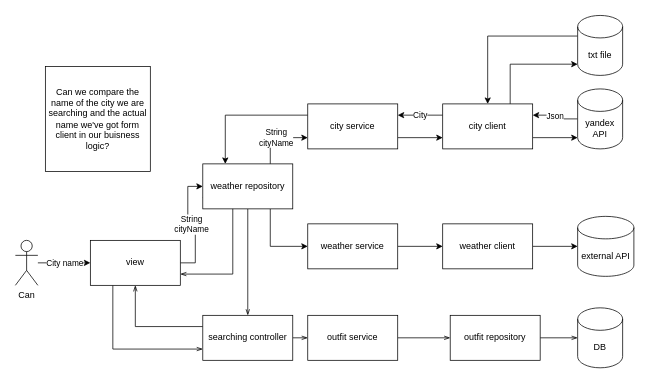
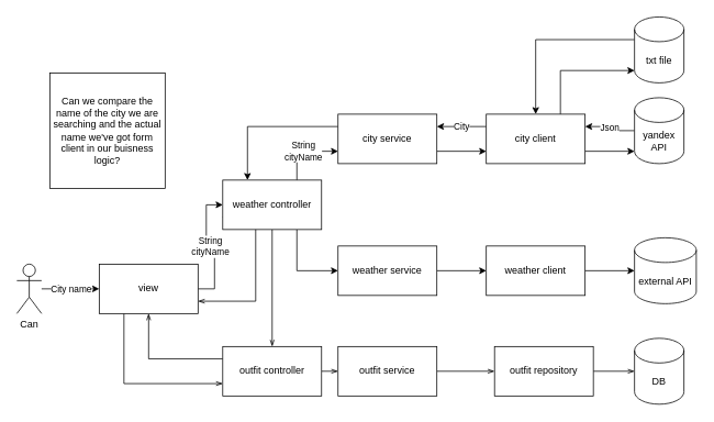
  <mxCell id="0" />
  <mxCell id="1" parent="0" />
  <mxCell id="2" value="Can" style="shape=umlActor;verticalLabelPosition=bottom;verticalAlign=top;html=1;outlineConnect=0;" vertex="1" parent="1"><mxGeometry x="20" y="320" width="30" height="60" as="geometry" /></mxCell>
  <mxCell id="3" value="String&lt;br&gt;cityName" style="edgeStyle=orthogonalEdgeStyle;rounded=0;orthogonalLoop=1;jettySize=auto;html=1;entryX=0;entryY=0.5;entryDx=0;entryDy=0;" edge="1" parent="1" source="5" target="10"><mxGeometry relative="1" as="geometry" /></mxCell>
  <mxCell id="4" style="edgeStyle=orthogonalEdgeStyle;rounded=0;sketch=0;orthogonalLoop=1;jettySize=auto;html=1;exitX=0.25;exitY=1;exitDx=0;exitDy=0;entryX=0;entryY=0.75;entryDx=0;entryDy=0;startArrow=none;startFill=0;endArrow=openThin;endFill=0;" edge="1" parent="1" source="5" target="32"><mxGeometry relative="1" as="geometry" /></mxCell>
  <mxCell id="5" value="view" style="rounded=0;whiteSpace=wrap;html=1;" vertex="1" parent="1"><mxGeometry x="120" y="320" width="120" height="60" as="geometry" /></mxCell>
  <mxCell id="6" value="String &lt;br&gt;cityName" style="edgeStyle=orthogonalEdgeStyle;rounded=0;orthogonalLoop=1;jettySize=auto;html=1;exitX=0.75;exitY=0;exitDx=0;exitDy=0;entryX=0;entryY=0.75;entryDx=0;entryDy=0;" edge="1" parent="1" source="10" target="15"><mxGeometry relative="1" as="geometry" /></mxCell>
  <mxCell id="7" style="edgeStyle=orthogonalEdgeStyle;rounded=0;orthogonalLoop=1;jettySize=auto;html=1;exitX=0.75;exitY=1;exitDx=0;exitDy=0;entryX=0;entryY=0.5;entryDx=0;entryDy=0;" edge="1" parent="1" source="10" target="17"><mxGeometry relative="1" as="geometry" /></mxCell>
  <mxCell id="8" style="edgeStyle=orthogonalEdgeStyle;rounded=0;sketch=0;orthogonalLoop=1;jettySize=auto;html=1;exitX=0.5;exitY=1;exitDx=0;exitDy=0;startArrow=none;startFill=0;endArrow=openThin;endFill=0;" edge="1" parent="1" source="10" target="32"><mxGeometry relative="1" as="geometry" /></mxCell>
  <mxCell id="9" style="edgeStyle=orthogonalEdgeStyle;rounded=0;sketch=0;orthogonalLoop=1;jettySize=auto;html=1;exitX=0;exitY=0.75;exitDx=0;exitDy=0;entryX=1;entryY=0.75;entryDx=0;entryDy=0;startArrow=none;startFill=0;endArrow=openThin;endFill=0;" edge="1" parent="1" source="10" target="5"><mxGeometry relative="1" as="geometry"><Array as="points"><mxPoint x="310" y="263" /><mxPoint x="310" y="365" /></Array></mxGeometry></mxCell>
- <mxCell id="10" value="weather repository" style="rounded=0;whiteSpace=wrap;html=1;" vertex="1" parent="1"><mxGeometry x="270" y="218" width="120" height="60" as="geometry" /></mxCell>
+ <mxCell id="10" value="weather controller" style="rounded=0;whiteSpace=wrap;html=1;" vertex="1" parent="1"><mxGeometry x="270" y="218" width="120" height="60" as="geometry" /></mxCell>
  <mxCell id="11" value="" style="endArrow=classic;html=1;entryX=0;entryY=0.5;entryDx=0;entryDy=0;" edge="1" parent="1" source="2" target="5"><mxGeometry relative="1" as="geometry"><mxPoint x="60" y="450" as="sourcePoint" /><mxPoint x="160" y="450" as="targetPoint" /><Array as="points"><mxPoint x="80" y="350" /></Array></mxGeometry></mxCell>
  <mxCell id="12" value="City name" style="edgeLabel;resizable=0;html=1;align=center;verticalAlign=middle;" connectable="0" vertex="1" parent="11"><mxGeometry relative="1" as="geometry" /></mxCell>
  <mxCell id="13" style="edgeStyle=orthogonalEdgeStyle;rounded=0;sketch=0;orthogonalLoop=1;jettySize=auto;html=1;exitX=1;exitY=0.75;exitDx=0;exitDy=0;entryX=0;entryY=0.75;entryDx=0;entryDy=0;startArrow=none;startFill=0;" edge="1" parent="1" source="15" target="21"><mxGeometry relative="1" as="geometry" /></mxCell>
  <mxCell id="14" style="edgeStyle=orthogonalEdgeStyle;rounded=0;sketch=0;orthogonalLoop=1;jettySize=auto;html=1;exitX=0;exitY=0.25;exitDx=0;exitDy=0;entryX=0.25;entryY=0;entryDx=0;entryDy=0;startArrow=none;startFill=0;" edge="1" parent="1" source="15" target="10"><mxGeometry relative="1" as="geometry" /></mxCell>
  <mxCell id="15" value="city service" style="rounded=0;whiteSpace=wrap;html=1;" vertex="1" parent="1"><mxGeometry x="410" y="138" width="120" height="60" as="geometry" /></mxCell>
  <mxCell id="16" style="edgeStyle=orthogonalEdgeStyle;rounded=0;orthogonalLoop=1;jettySize=auto;html=1;exitX=1;exitY=0.5;exitDx=0;exitDy=0;entryX=0;entryY=0.5;entryDx=0;entryDy=0;sketch=0;" edge="1" parent="1" source="17" target="23"><mxGeometry relative="1" as="geometry" /></mxCell>
  <mxCell id="17" value="weather service" style="rounded=0;whiteSpace=wrap;html=1;" vertex="1" parent="1"><mxGeometry x="410" y="298" width="120" height="60" as="geometry" /></mxCell>
  <mxCell id="18" style="edgeStyle=orthogonalEdgeStyle;rounded=0;sketch=0;orthogonalLoop=1;jettySize=auto;html=1;exitX=1;exitY=0.75;exitDx=0;exitDy=0;entryX=0;entryY=1;entryDx=0;entryDy=-15;entryPerimeter=0;startArrow=none;startFill=0;" edge="1" parent="1" source="21" target="25"><mxGeometry relative="1" as="geometry" /></mxCell>
  <mxCell id="19" style="edgeStyle=orthogonalEdgeStyle;rounded=0;sketch=0;orthogonalLoop=1;jettySize=auto;html=1;exitX=0.75;exitY=0;exitDx=0;exitDy=0;entryX=0;entryY=1;entryDx=0;entryDy=-15;entryPerimeter=0;startArrow=none;startFill=0;" edge="1" parent="1" source="21" target="28"><mxGeometry relative="1" as="geometry" /></mxCell>
  <mxCell id="20" value="City" style="edgeStyle=orthogonalEdgeStyle;rounded=0;sketch=0;orthogonalLoop=1;jettySize=auto;html=1;exitX=0;exitY=0.25;exitDx=0;exitDy=0;entryX=1;entryY=0.25;entryDx=0;entryDy=0;startArrow=none;startFill=0;" edge="1" parent="1" source="21" target="15"><mxGeometry relative="1" as="geometry" /></mxCell>
  <mxCell id="21" value="city client" style="rounded=0;whiteSpace=wrap;html=1;" vertex="1" parent="1"><mxGeometry x="590" y="138" width="120" height="60" as="geometry" /></mxCell>
  <mxCell id="22" style="edgeStyle=orthogonalEdgeStyle;rounded=0;sketch=0;orthogonalLoop=1;jettySize=auto;html=1;exitX=1;exitY=0.5;exitDx=0;exitDy=0;entryX=0;entryY=0.5;entryDx=0;entryDy=0;entryPerimeter=0;startArrow=none;startFill=0;" edge="1" parent="1" source="23" target="26"><mxGeometry relative="1" as="geometry" /></mxCell>
  <mxCell id="23" value="weather client" style="rounded=0;whiteSpace=wrap;html=1;" vertex="1" parent="1"><mxGeometry x="590" y="298" width="120" height="60" as="geometry" /></mxCell>
  <mxCell id="24" value="Json" style="edgeStyle=orthogonalEdgeStyle;rounded=0;sketch=0;orthogonalLoop=1;jettySize=auto;html=1;exitX=0;exitY=0.5;exitDx=0;exitDy=0;exitPerimeter=0;entryX=1;entryY=0.25;entryDx=0;entryDy=0;startArrow=none;startFill=0;" edge="1" parent="1" source="25" target="21"><mxGeometry relative="1" as="geometry" /></mxCell>
  <mxCell id="25" value="yandex&lt;br&gt;API" style="shape=cylinder3;whiteSpace=wrap;html=1;boundedLbl=1;backgroundOutline=1;size=15;" vertex="1" parent="1"><mxGeometry x="770" y="118" width="60" height="80" as="geometry" /></mxCell>
  <mxCell id="26" value="external API" style="shape=cylinder3;whiteSpace=wrap;html=1;boundedLbl=1;backgroundOutline=1;size=15;" vertex="1" parent="1"><mxGeometry x="770" y="288" width="75" height="80" as="geometry" /></mxCell>
  <mxCell id="27" style="edgeStyle=orthogonalEdgeStyle;rounded=0;sketch=0;orthogonalLoop=1;jettySize=auto;html=1;exitX=0;exitY=0;exitDx=0;exitDy=27.5;exitPerimeter=0;startArrow=none;startFill=0;" edge="1" parent="1" source="28" target="21"><mxGeometry relative="1" as="geometry" /></mxCell>
  <mxCell id="28" value="txt file" style="shape=cylinder3;whiteSpace=wrap;html=1;boundedLbl=1;backgroundOutline=1;size=15;" vertex="1" parent="1"><mxGeometry x="770" y="20" width="60" height="80" as="geometry" /></mxCell>
  <mxCell id="29" value="Can we compare the name of the city we are searching and the actual name we've got form client in our buisness logic?" style="rounded=0;whiteSpace=wrap;html=1;" vertex="1" parent="1"><mxGeometry x="60" y="88" width="140" height="140" as="geometry" /></mxCell>
  <mxCell id="30" style="edgeStyle=orthogonalEdgeStyle;rounded=0;sketch=0;orthogonalLoop=1;jettySize=auto;html=1;exitX=1;exitY=0.5;exitDx=0;exitDy=0;entryX=0;entryY=0.5;entryDx=0;entryDy=0;startArrow=none;startFill=0;endArrow=openThin;endFill=0;" edge="1" parent="1" source="32" target="34"><mxGeometry relative="1" as="geometry" /></mxCell>
  <mxCell id="31" style="edgeStyle=orthogonalEdgeStyle;rounded=0;sketch=0;orthogonalLoop=1;jettySize=auto;html=1;exitX=0;exitY=0.25;exitDx=0;exitDy=0;entryX=0.5;entryY=1;entryDx=0;entryDy=0;startArrow=none;startFill=0;endArrow=openThin;endFill=0;" edge="1" parent="1" source="32" target="5"><mxGeometry relative="1" as="geometry" /></mxCell>
- <mxCell id="32" value="searching controller" style="rounded=0;whiteSpace=wrap;html=1;" vertex="1" parent="1"><mxGeometry x="270" y="420" width="120" height="60" as="geometry" /></mxCell>
+ <mxCell id="32" value="outfit controller" style="rounded=0;whiteSpace=wrap;html=1;" vertex="1" parent="1"><mxGeometry x="270" y="420" width="120" height="60" as="geometry" /></mxCell>
  <mxCell id="33" style="edgeStyle=orthogonalEdgeStyle;rounded=0;sketch=0;orthogonalLoop=1;jettySize=auto;html=1;exitX=1;exitY=0.5;exitDx=0;exitDy=0;entryX=0;entryY=0.5;entryDx=0;entryDy=0;startArrow=none;startFill=0;endArrow=openThin;endFill=0;" edge="1" parent="1" source="34" target="36"><mxGeometry relative="1" as="geometry" /></mxCell>
  <mxCell id="34" value="outfit service" style="rounded=0;whiteSpace=wrap;html=1;" vertex="1" parent="1"><mxGeometry x="410" y="420" width="120" height="60" as="geometry" /></mxCell>
  <mxCell id="35" style="edgeStyle=orthogonalEdgeStyle;rounded=0;sketch=0;orthogonalLoop=1;jettySize=auto;html=1;exitX=1;exitY=0.5;exitDx=0;exitDy=0;entryX=0;entryY=0.5;entryDx=0;entryDy=0;entryPerimeter=0;startArrow=none;startFill=0;endArrow=openThin;endFill=0;" edge="1" parent="1" source="36" target="37"><mxGeometry relative="1" as="geometry" /></mxCell>
  <mxCell id="36" value="outfit repository" style="rounded=0;whiteSpace=wrap;html=1;" vertex="1" parent="1"><mxGeometry x="600" y="420" width="120" height="60" as="geometry" /></mxCell>
  <mxCell id="37" value="DB" style="shape=cylinder3;whiteSpace=wrap;html=1;boundedLbl=1;backgroundOutline=1;size=15;" vertex="1" parent="1"><mxGeometry x="770" y="410" width="60" height="80" as="geometry" /></mxCell>
